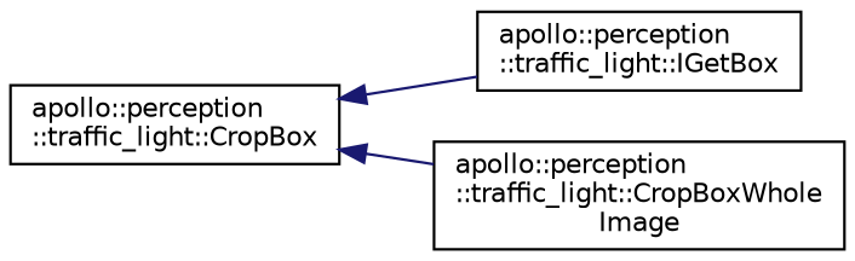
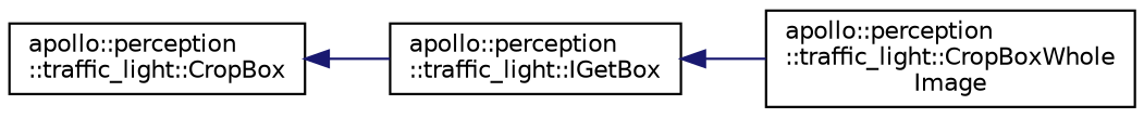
  digraph {
    rankdir=LR
    node [color=black fillcolor=white fontname=Helvetica fontsize=10 shape=record style=filled]
    edge [color=midnightblue dir=back fontname=Helvetica fontsize=10 labelfontname=Helvetica labelfontsize=10 style=solid]
    n1 [height=0.2 label="apollo::perception\l::traffic_light::IGetBox" width=0.4]
    n2 [height=0.2 label="apollo::perception\l::traffic_light::CropBoxWhole\lImage" width=0.4]
    n3 [height=0.2 label="apollo::perception\l::traffic_light::CropBox" width=0.4]
-   n3 -> n2
+   n1 -> n2
    n3 -> n1
  }
